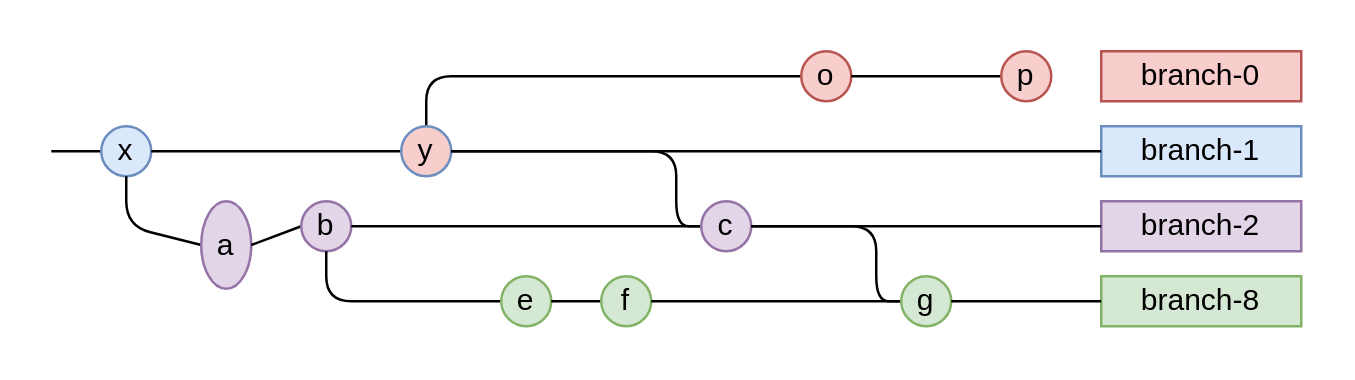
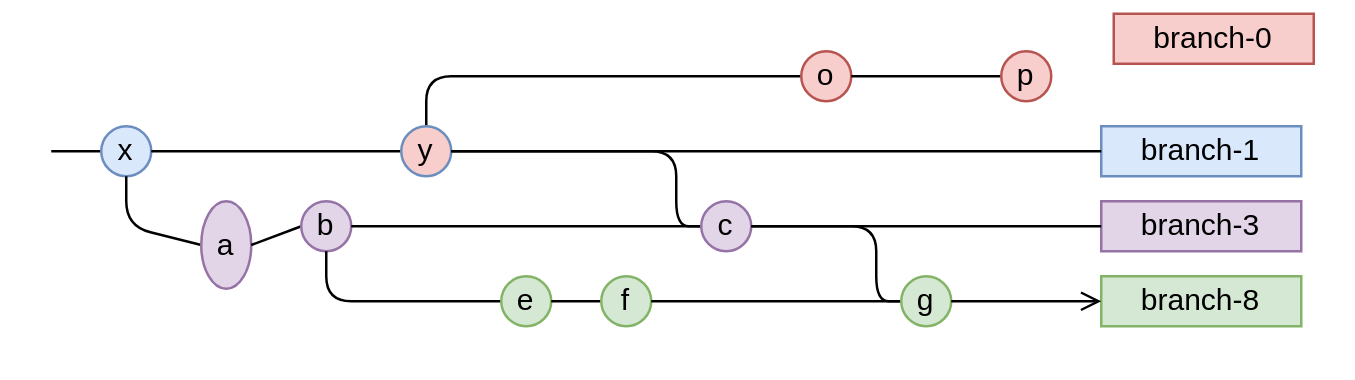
  <mxCell id="0" />
  <mxCell id="1" parent="0" />
- <mxCell id="2" value="branch-0" style="rounded=0;whiteSpace=wrap;html=1;fillColor=#f8cecc;strokeColor=#b85450;" parent="1" vertex="1"><mxGeometry x="440" y="20" width="80" height="20" as="geometry" /></mxCell>
+ <mxCell id="2" value="branch-0" style="rounded=0;whiteSpace=wrap;html=1;fillColor=#f8cecc;strokeColor=#b85450;" parent="1" vertex="1"><mxGeometry x="445" y="5" width="80" height="20" as="geometry" /></mxCell>
  <mxCell id="3" value="" style="endArrow=none;html=1;rounded=1;exitX=0.5;exitY=0;exitDx=0;exitDy=0;entryX=0;entryY=0.5;entryDx=0;entryDy=0;" edge="1" parent="1" source="11" target="4"><mxGeometry width="50" height="50" relative="1" as="geometry"><mxPoint x="170" y="70" as="sourcePoint" /><mxPoint x="320" y="30" as="targetPoint" /><Array as="points"><mxPoint x="170" y="30" /></Array></mxGeometry></mxCell>
  <mxCell id="4" value="o" style="ellipse;whiteSpace=wrap;html=1;fillColor=#f8cecc;strokeColor=#b85450;" vertex="1" parent="1"><mxGeometry x="320" y="20" width="20" height="20" as="geometry" /></mxCell>
  <mxCell id="5" value="" style="endArrow=none;html=1;rounded=1;exitX=1;exitY=0.5;exitDx=0;exitDy=0;entryX=0;entryY=0.5;entryDx=0;entryDy=0;" edge="1" parent="1" source="4" target="6"><mxGeometry width="50" height="50" relative="1" as="geometry"><mxPoint x="340" y="30" as="sourcePoint" /><mxPoint x="400" y="30" as="targetPoint" /></mxGeometry></mxCell>
  <mxCell id="6" value="p" style="ellipse;whiteSpace=wrap;html=1;fillColor=#f8cecc;strokeColor=#b85450;" vertex="1" parent="1"><mxGeometry x="400" y="20" width="20" height="20" as="geometry" /></mxCell>
  <mxCell id="7" value="branch-1" style="rounded=0;whiteSpace=wrap;html=1;fillColor=#dae8fc;strokeColor=#6c8ebf;" parent="1" vertex="1"><mxGeometry x="440" y="50" width="80" height="20" as="geometry" /></mxCell>
  <mxCell id="8" value="" style="endArrow=none;html=1;rounded=1;entryX=0;entryY=0.5;entryDx=0;entryDy=0;" edge="1" parent="1" target="9"><mxGeometry width="50" height="50" relative="1" as="geometry"><mxPoint x="20" y="60" as="sourcePoint" /><mxPoint x="40" y="60" as="targetPoint" /></mxGeometry></mxCell>
  <mxCell id="9" value="x" style="ellipse;whiteSpace=wrap;html=1;fillColor=#dae8fc;strokeColor=#6c8ebf;" vertex="1" parent="1"><mxGeometry x="40" y="50" width="20" height="20" as="geometry" /></mxCell>
  <mxCell id="10" value="" style="endArrow=none;html=1;rounded=1;exitX=1;exitY=0.5;exitDx=0;exitDy=0;entryX=0;entryY=0.5;entryDx=0;entryDy=0;" edge="1" parent="1" source="9" target="11"><mxGeometry width="50" height="50" relative="1" as="geometry"><mxPoint x="60" y="60" as="sourcePoint" /><mxPoint x="160" y="60" as="targetPoint" /></mxGeometry></mxCell>
  <mxCell id="11" value="y" style="ellipse;whiteSpace=wrap;html=1;fillColor=#f8cecc;strokeColor=#6c8ebf;" vertex="1" parent="1"><mxGeometry x="160" y="50" width="20" height="20" as="geometry" /></mxCell>
  <mxCell id="12" value="" style="endArrow=none;html=1;rounded=1;exitX=1;exitY=0.5;exitDx=0;exitDy=0;entryX=0;entryY=0.5;entryDx=0;entryDy=0;" edge="1" parent="1" source="11" target="7"><mxGeometry width="50" height="50" relative="1" as="geometry"><mxPoint x="180" y="60" as="sourcePoint" /><mxPoint x="440" y="60" as="targetPoint" /></mxGeometry></mxCell>
- <mxCell id="13" value="branch-2" style="rounded=0;whiteSpace=wrap;html=1;fillColor=#e1d5e7;strokeColor=#9673a6;" parent="1" vertex="1"><mxGeometry x="440" y="80" width="80" height="20" as="geometry" /></mxCell>
+ <mxCell id="13" value="branch-3" style="rounded=0;whiteSpace=wrap;html=1;fillColor=#e1d5e7;strokeColor=#9673a6;" parent="1" vertex="1"><mxGeometry x="440" y="80" width="80" height="20" as="geometry" /></mxCell>
  <mxCell id="14" value="" style="endArrow=none;html=1;rounded=1;exitX=0.5;exitY=1;exitDx=0;exitDy=0;entryX=0;entryY=0.5;entryDx=0;entryDy=0;" edge="1" parent="1" source="9" target="15"><mxGeometry width="50" height="50" relative="1" as="geometry"><mxPoint x="50" y="50" as="sourcePoint" /><mxPoint x="80" y="90" as="targetPoint" /><Array as="points"><mxPoint x="50" y="90" /></Array></mxGeometry></mxCell>
  <mxCell id="15" value="a" style="ellipse;whiteSpace=wrap;html=1;fillColor=#e1d5e7;strokeColor=#9673a6;" vertex="1" parent="1"><mxGeometry x="80" y="80" width="20" height="35" as="geometry" /></mxCell>
  <mxCell id="16" value="" style="endArrow=none;html=1;rounded=1;exitX=1;exitY=0.5;exitDx=0;exitDy=0;entryX=0;entryY=0.5;entryDx=0;entryDy=0;" edge="1" parent="1" source="15" target="17"><mxGeometry width="50" height="50" relative="1" as="geometry"><mxPoint x="100" y="90" as="sourcePoint" /><mxPoint x="120" y="90" as="targetPoint" /></mxGeometry></mxCell>
  <mxCell id="17" value="b" style="ellipse;whiteSpace=wrap;html=1;fillColor=#e1d5e7;strokeColor=#9673a6;" vertex="1" parent="1"><mxGeometry x="120" y="80" width="20" height="20" as="geometry" /></mxCell>
  <mxCell id="18" value="" style="endArrow=none;html=1;rounded=1;exitX=1;exitY=0.5;exitDx=0;exitDy=0;entryX=0;entryY=0.5;entryDx=0;entryDy=0;" edge="1" parent="1" source="17" target="20"><mxGeometry width="50" height="50" relative="1" as="geometry"><mxPoint x="140" y="90" as="sourcePoint" /><mxPoint x="280" y="90" as="targetPoint" /></mxGeometry></mxCell>
  <mxCell id="19" value="" style="endArrow=none;html=1;rounded=1;exitX=1;exitY=0.5;exitDx=0;exitDy=0;entryX=0;entryY=0.5;entryDx=0;entryDy=0;" edge="1" parent="1" source="11" target="20"><mxGeometry width="50" height="50" relative="1" as="geometry"><mxPoint x="180" y="60" as="sourcePoint" /><mxPoint x="280" y="90" as="targetPoint" /><Array as="points"><mxPoint x="270" y="60" /><mxPoint x="270" y="90" /></Array></mxGeometry></mxCell>
  <mxCell id="20" value="c" style="ellipse;whiteSpace=wrap;html=1;fillColor=#e1d5e7;strokeColor=#9673a6;" vertex="1" parent="1"><mxGeometry x="280" y="80" width="20" height="20" as="geometry" /></mxCell>
  <mxCell id="21" value="" style="endArrow=none;html=1;rounded=1;exitX=1;exitY=0.5;exitDx=0;exitDy=0;entryX=0;entryY=0.5;entryDx=0;entryDy=0;" edge="1" parent="1" source="20" target="13"><mxGeometry width="50" height="50" relative="1" as="geometry"><mxPoint x="300" y="90" as="sourcePoint" /><mxPoint x="440" y="90" as="targetPoint" /></mxGeometry></mxCell>
  <mxCell id="22" value="branch-8" style="rounded=0;whiteSpace=wrap;html=1;fillColor=#d5e8d4;strokeColor=#82b366;" parent="1" vertex="1"><mxGeometry x="440" y="110" width="80" height="20" as="geometry" /></mxCell>
  <mxCell id="23" value="" style="endArrow=none;html=1;rounded=1;exitX=0.5;exitY=1;exitDx=0;exitDy=0;entryX=0;entryY=0.5;entryDx=0;entryDy=0;" edge="1" parent="1" source="17" target="24"><mxGeometry width="50" height="50" relative="1" as="geometry"><mxPoint x="130" y="80" as="sourcePoint" /><mxPoint x="200" y="120" as="targetPoint" /><Array as="points"><mxPoint x="130" y="120" /></Array></mxGeometry></mxCell>
  <mxCell id="24" value="e" style="ellipse;whiteSpace=wrap;html=1;fillColor=#d5e8d4;strokeColor=#82b366;" vertex="1" parent="1"><mxGeometry x="200" y="110" width="20" height="20" as="geometry" /></mxCell>
  <mxCell id="25" value="" style="endArrow=none;html=1;rounded=1;exitX=1;exitY=0.5;exitDx=0;exitDy=0;entryX=0;entryY=0.5;entryDx=0;entryDy=0;" edge="1" parent="1" source="24" target="26"><mxGeometry width="50" height="50" relative="1" as="geometry"><mxPoint x="220" y="120" as="sourcePoint" /><mxPoint x="240" y="120" as="targetPoint" /></mxGeometry></mxCell>
  <mxCell id="26" value="f" style="ellipse;whiteSpace=wrap;html=1;fillColor=#d5e8d4;strokeColor=#82b366;" vertex="1" parent="1"><mxGeometry x="240" y="110" width="20" height="20" as="geometry" /></mxCell>
  <mxCell id="27" value="" style="endArrow=none;html=1;rounded=1;exitX=1;exitY=0.5;exitDx=0;exitDy=0;entryX=0;entryY=0.5;entryDx=0;entryDy=0;" edge="1" parent="1" source="26" target="29"><mxGeometry width="50" height="50" relative="1" as="geometry"><mxPoint x="260" y="120" as="sourcePoint" /><mxPoint x="360" y="120" as="targetPoint" /></mxGeometry></mxCell>
  <mxCell id="28" value="" style="endArrow=none;html=1;rounded=1;exitX=1;exitY=0.5;exitDx=0;exitDy=0;entryX=0;entryY=0.5;entryDx=0;entryDy=0;" edge="1" parent="1" source="20" target="29"><mxGeometry width="50" height="50" relative="1" as="geometry"><mxPoint x="300" y="90" as="sourcePoint" /><mxPoint x="360" y="120" as="targetPoint" /><Array as="points"><mxPoint x="350" y="90" /><mxPoint x="350" y="120" /></Array></mxGeometry></mxCell>
  <mxCell id="29" value="g" style="ellipse;whiteSpace=wrap;html=1;fillColor=#d5e8d4;strokeColor=#82b366;" vertex="1" parent="1"><mxGeometry x="360" y="110" width="20" height="20" as="geometry" /></mxCell>
- <mxCell id="30" value="" style="endArrow=none;html=1;rounded=1;exitX=1;exitY=0.5;exitDx=0;exitDy=0;entryX=0;entryY=0.5;entryDx=0;entryDy=0;" edge="1" parent="1" source="29" target="22"><mxGeometry width="50" height="50" relative="1" as="geometry"><mxPoint x="380" y="120" as="sourcePoint" /><mxPoint x="440" y="120" as="targetPoint" /></mxGeometry></mxCell>
+ <mxCell id="30" value="" style="endArrow=open;html=1;rounded=1;exitX=1;exitY=0.5;exitDx=0;exitDy=0;entryX=0;entryY=0.5;entryDx=0;entryDy=0;" edge="1" parent="1" source="29" target="22"><mxGeometry width="50" height="50" relative="1" as="geometry"><mxPoint x="380" y="120" as="sourcePoint" /><mxPoint x="440" y="120" as="targetPoint" /></mxGeometry></mxCell>
